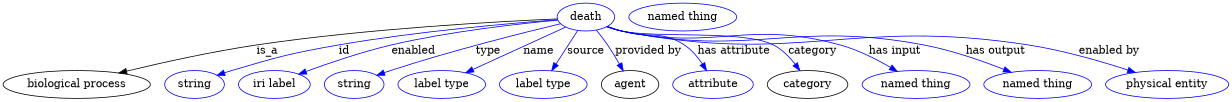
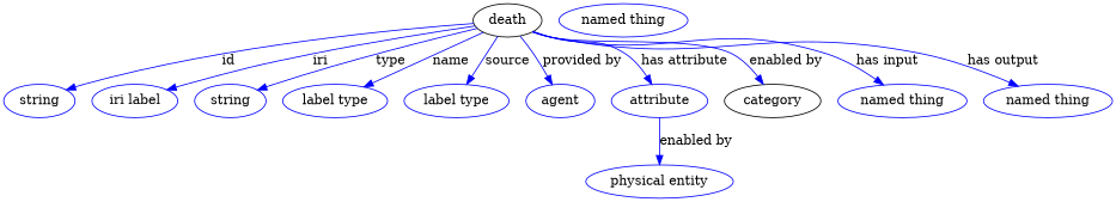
  digraph {
    node [color=blue]
    edge [color=blue style=solid]
-   n1 [height=0.5 label=death width=1.0291]
-   "biological process" [height=0.5 width=2.6359 color=""]
+   n1 [height=0.5 label=death width=1.0291 color=""]
    n3 [height=0.5 label=string width=1.0652]
    n4 [height=0.5 label="iri label" width=1.2277]
    n5 [height=0.5 label=string width=1.0652]
    n6 [height=0.5 label="label type" width=1.5707]
    n7 [height=0.5 label="label type" width=1.5707]
-   n8 [color=black height=0.5 label=agent width=1.0291]
+   n8 [height=0.5 label=agent width=1.0291]
    n9 [height=0.5 label=attribute width=1.4443]
    category [height=0.5 width=1.4443 color=""]
    n11 [height=0.5 label="named thing" width=1.9318]
    n12 [height=0.5 label="named thing" width=1.9318]
    n13 [height=0.5 label="physical entity" width=2.2026]
    n14 [height=0.5 label="named thing" width=1.9318]
-   n1 -> "biological process" [label=is_a color="" style=""]
    n1 -> n3 [label=id]
-   n1 -> n4 [label=enabled]
+   n1 -> n4 [label=iri]
    n1 -> n5 [label=type]
    n1 -> n6 [label=name]
    n1 -> n7 [label=source]
    n1 -> n8 [label="provided by"]
    n1 -> n9 [label="has attribute"]
-   n1 -> category [label=category]
+   n1 -> category [label="enabled by"]
    n1 -> n11 [label="has input"]
    n1 -> n12 [label="has output"]
-   n1 -> n13 [label="enabled by"]
+   n9 -> n13 [label="enabled by"]
  }
